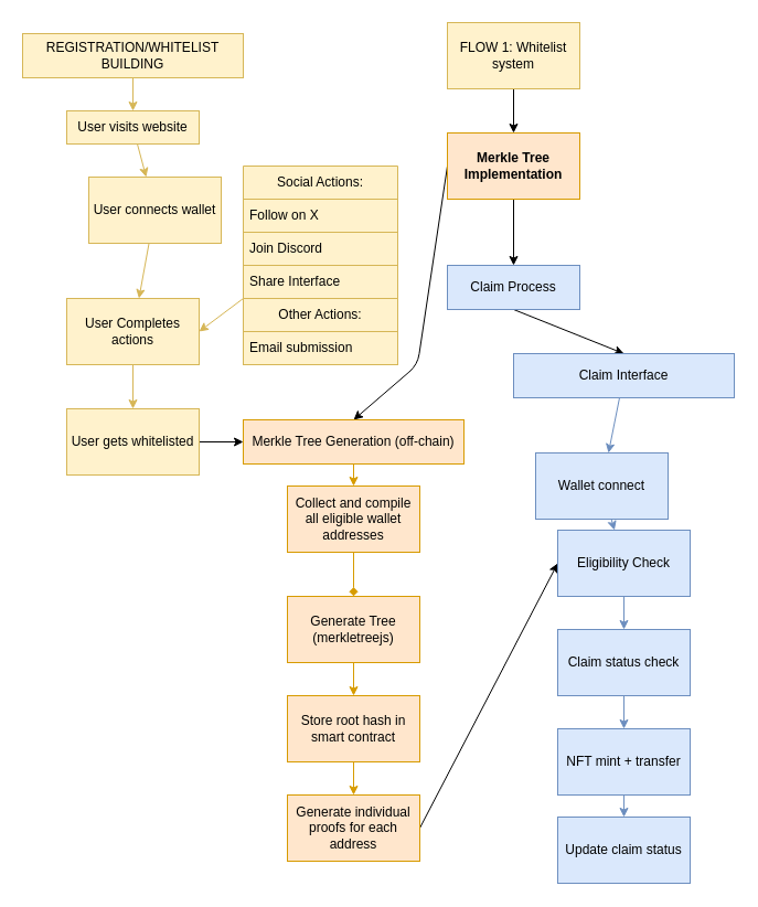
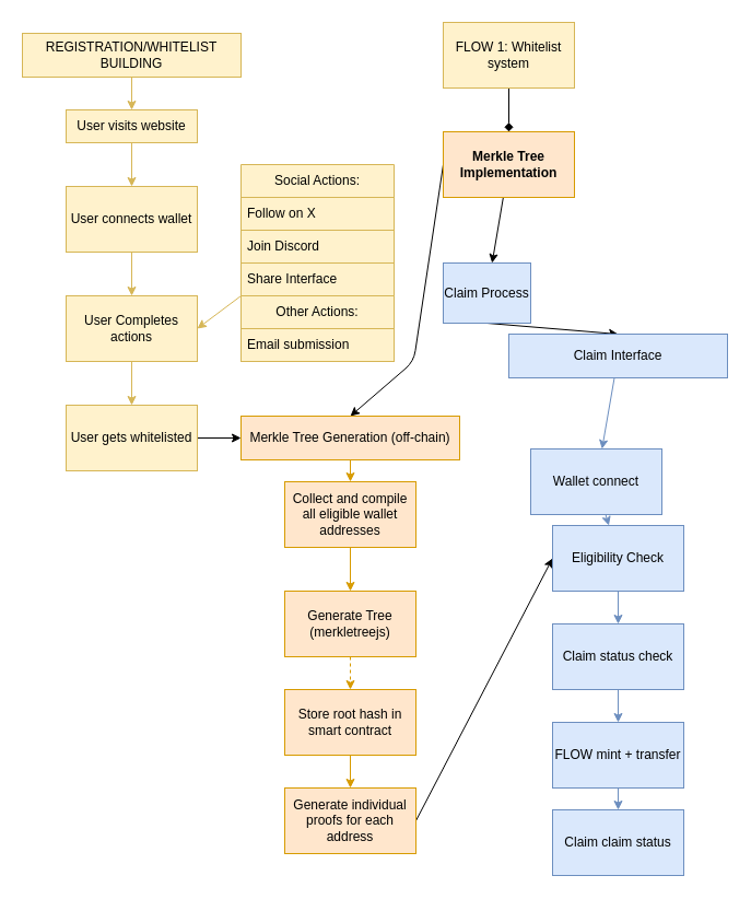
  <mxCell id="0" />
  <mxCell id="1" parent="0" />
- <mxCell id="2" style="edgeStyle=none;html=1;exitX=0.5;exitY=1;exitDx=0;exitDy=0;entryX=0.5;entryY=0;entryDx=0;entryDy=0;" parent="1" source="3" target="6" edge="1"><mxGeometry relative="1" as="geometry" /></mxCell>
+ <mxCell id="2" style="edgeStyle=none;html=1;exitX=0.5;exitY=1;exitDx=0;exitDy=0;entryX=0.5;entryY=0;entryDx=0;entryDy=0;endArrow=diamond;" parent="1" source="3" target="6" edge="1"><mxGeometry relative="1" as="geometry" /></mxCell>
  <mxCell id="3" value="FLOW 1: Whitelist system" style="whiteSpace=wrap;html=1;fillColor=#fff2cc;strokeColor=#d6b656;" parent="1" vertex="1"><mxGeometry x="405" y="20" width="120" height="60" as="geometry" /></mxCell>
  <mxCell id="4" value="" style="edgeStyle=none;html=1;" parent="1" source="6" target="8" edge="1"><mxGeometry relative="1" as="geometry" /></mxCell>
  <mxCell id="5" style="edgeStyle=none;html=1;exitX=0;exitY=0.5;exitDx=0;exitDy=0;entryX=0.5;entryY=0;entryDx=0;entryDy=0;" parent="1" source="6" target="28" edge="1"><mxGeometry relative="1" as="geometry"><Array as="points"><mxPoint x="378" y="330" /></Array></mxGeometry></mxCell>
  <mxCell id="6" value="&lt;b&gt;Merkle Tree Implementation&lt;/b&gt;" style="whiteSpace=wrap;html=1;fillColor=#ffe6cc;strokeColor=#d79b00;" parent="1" vertex="1"><mxGeometry x="405" y="120" width="120" height="60" as="geometry" /></mxCell>
  <mxCell id="7" style="edgeStyle=none;html=1;exitX=0.5;exitY=1;exitDx=0;exitDy=0;entryX=0.5;entryY=0;entryDx=0;entryDy=0;" parent="1" source="8" target="38" edge="1"><mxGeometry relative="1" as="geometry" /></mxCell>
- <mxCell id="8" value="Claim Process" style="whiteSpace=wrap;html=1;fillColor=#dae8fc;strokeColor=#6c8ebf;" parent="1" vertex="1"><mxGeometry x="405" y="240" width="120" height="40" as="geometry" /></mxCell>
+ <mxCell id="8" value="Claim Process" style="whiteSpace=wrap;html=1;fillColor=#dae8fc;strokeColor=#6c8ebf;" parent="1" vertex="1"><mxGeometry x="405" y="240" width="80" height="55" as="geometry" /></mxCell>
  <mxCell id="9" value="" style="edgeStyle=none;html=1;fillColor=#fff2cc;strokeColor=#d6b656;" parent="1" source="10" target="17" edge="1"><mxGeometry relative="1" as="geometry" /></mxCell>
  <mxCell id="10" value="REGISTRATION/WHITELIST BUILDING" style="whiteSpace=wrap;html=1;fillColor=#fff2cc;strokeColor=#d6b656;" parent="1" vertex="1"><mxGeometry x="20" y="30" width="200" height="40" as="geometry" /></mxCell>
  <mxCell id="11" value="" style="edgeStyle=none;html=1;fillColor=#fff2cc;strokeColor=#d6b656;" parent="1" source="12" target="25" edge="1"><mxGeometry relative="1" as="geometry" /></mxCell>
  <mxCell id="12" value="Social Actions:" style="swimlane;fontStyle=0;childLayout=stackLayout;horizontal=1;startSize=30;horizontalStack=0;resizeParent=1;resizeParentMax=0;resizeLast=0;collapsible=1;marginBottom=0;whiteSpace=wrap;html=1;fillColor=#fff2cc;strokeColor=#d6b656;" parent="1" vertex="1"><mxGeometry x="220" y="150" width="140" height="120" as="geometry"><mxRectangle x="330" y="260" width="80" height="30" as="alternateBounds" /></mxGeometry></mxCell>
  <mxCell id="13" value="Follow on X" style="text;strokeColor=#d6b656;fillColor=#fff2cc;align=left;verticalAlign=middle;spacingLeft=4;spacingRight=4;overflow=hidden;points=[[0,0.5],[1,0.5]];portConstraint=eastwest;rotatable=0;whiteSpace=wrap;html=1;" parent="12" vertex="1"><mxGeometry y="30" width="140" height="30" as="geometry" /></mxCell>
  <mxCell id="14" value="Join Discord" style="text;strokeColor=#d6b656;fillColor=#fff2cc;align=left;verticalAlign=middle;spacingLeft=4;spacingRight=4;overflow=hidden;points=[[0,0.5],[1,0.5]];portConstraint=eastwest;rotatable=0;whiteSpace=wrap;html=1;" parent="12" vertex="1"><mxGeometry y="60" width="140" height="30" as="geometry" /></mxCell>
  <mxCell id="15" value="Share Interface" style="text;strokeColor=#d6b656;fillColor=#fff2cc;align=left;verticalAlign=middle;spacingLeft=4;spacingRight=4;overflow=hidden;points=[[0,0.5],[1,0.5]];portConstraint=eastwest;rotatable=0;whiteSpace=wrap;html=1;" parent="12" vertex="1"><mxGeometry y="90" width="140" height="30" as="geometry" /></mxCell>
  <mxCell id="16" value="" style="edgeStyle=none;html=1;fillColor=#fff2cc;strokeColor=#d6b656;" parent="1" source="17" target="19" edge="1"><mxGeometry relative="1" as="geometry" /></mxCell>
  <mxCell id="17" value="User visits website" style="whiteSpace=wrap;html=1;fillColor=#fff2cc;strokeColor=#d6b656;" parent="1" vertex="1"><mxGeometry x="60" y="100" width="120" height="30" as="geometry" /></mxCell>
  <mxCell id="18" value="" style="edgeStyle=none;html=1;fillColor=#fff2cc;strokeColor=#d6b656;" parent="1" source="19" target="21" edge="1"><mxGeometry relative="1" as="geometry" /></mxCell>
- <mxCell id="19" value="User connects wallet" style="whiteSpace=wrap;html=1;fillColor=#fff2cc;strokeColor=#d6b656;" parent="1" vertex="1"><mxGeometry x="80" y="160" width="120" height="60" as="geometry" /></mxCell>
+ <mxCell id="19" value="User connects wallet" style="whiteSpace=wrap;html=1;fillColor=#fff2cc;strokeColor=#d6b656;" parent="1" vertex="1"><mxGeometry x="60" y="170" width="120" height="60" as="geometry" /></mxCell>
  <mxCell id="20" value="" style="edgeStyle=none;html=1;fillColor=#fff2cc;strokeColor=#d6b656;" parent="1" source="21" target="23" edge="1"><mxGeometry relative="1" as="geometry" /></mxCell>
  <mxCell id="21" value="User Completes actions" style="whiteSpace=wrap;html=1;fillColor=#fff2cc;strokeColor=#d6b656;" parent="1" vertex="1"><mxGeometry x="60" y="270" width="120" height="60" as="geometry" /></mxCell>
  <mxCell id="22" style="edgeStyle=none;html=1;exitX=1;exitY=0.5;exitDx=0;exitDy=0;entryX=0;entryY=0.5;entryDx=0;entryDy=0;" parent="1" source="23" target="28" edge="1"><mxGeometry relative="1" as="geometry" /></mxCell>
  <mxCell id="23" value="User gets whitelisted" style="whiteSpace=wrap;html=1;fillColor=#fff2cc;strokeColor=#d6b656;" parent="1" vertex="1"><mxGeometry x="60" y="370" width="120" height="60" as="geometry" /></mxCell>
  <mxCell id="24" style="edgeStyle=none;html=1;exitX=0;exitY=0;exitDx=0;exitDy=0;entryX=1;entryY=0.5;entryDx=0;entryDy=0;fillColor=#fff2cc;strokeColor=#d6b656;" parent="1" source="25" target="21" edge="1"><mxGeometry relative="1" as="geometry" /></mxCell>
  <mxCell id="25" value="Other Actions:" style="swimlane;fontStyle=0;childLayout=stackLayout;horizontal=1;startSize=30;horizontalStack=0;resizeParent=1;resizeParentMax=0;resizeLast=0;collapsible=1;marginBottom=0;whiteSpace=wrap;html=1;fillColor=#fff2cc;strokeColor=#d6b656;" parent="1" vertex="1"><mxGeometry x="220" y="270" width="140" height="60" as="geometry"><mxRectangle x="302" y="290" width="80" height="30" as="alternateBounds" /></mxGeometry></mxCell>
  <mxCell id="26" value="Email submission" style="text;strokeColor=#d6b656;fillColor=#fff2cc;align=left;verticalAlign=middle;spacingLeft=4;spacingRight=4;overflow=hidden;points=[[0,0.5],[1,0.5]];portConstraint=eastwest;rotatable=0;whiteSpace=wrap;html=1;" parent="25" vertex="1"><mxGeometry y="30" width="140" height="30" as="geometry" /></mxCell>
  <mxCell id="27" value="" style="edgeStyle=none;html=1;fillColor=#ffe6cc;strokeColor=#d79b00;" parent="1" source="28" target="30" edge="1"><mxGeometry relative="1" as="geometry" /></mxCell>
  <mxCell id="28" value="Merkle Tree Generation (off-chain)" style="whiteSpace=wrap;html=1;fillColor=#ffe6cc;strokeColor=#d79b00;" parent="1" vertex="1"><mxGeometry x="220" y="380" width="200" height="40" as="geometry" /></mxCell>
- <mxCell id="29" value="" style="edgeStyle=none;html=1;fillColor=#ffe6cc;strokeColor=#d79b00;endArrow=diamond;" parent="1" source="30" target="32" edge="1"><mxGeometry relative="1" as="geometry" /></mxCell>
+ <mxCell id="29" value="" style="edgeStyle=none;html=1;fillColor=#ffe6cc;strokeColor=#d79b00;" parent="1" source="30" target="32" edge="1"><mxGeometry relative="1" as="geometry" /></mxCell>
  <mxCell id="30" value="Collect and compile all eligible wallet addresses" style="whiteSpace=wrap;html=1;fillColor=#ffe6cc;strokeColor=#d79b00;" parent="1" vertex="1"><mxGeometry x="260" y="440" width="120" height="60" as="geometry" /></mxCell>
- <mxCell id="31" value="" style="edgeStyle=none;html=1;fillColor=#ffe6cc;strokeColor=#d79b00;" parent="1" source="32" target="34" edge="1"><mxGeometry relative="1" as="geometry" /></mxCell>
+ <mxCell id="31" value="" style="edgeStyle=none;html=1;fillColor=#ffe6cc;strokeColor=#d79b00;dashed=1;" parent="1" source="32" target="34" edge="1"><mxGeometry relative="1" as="geometry" /></mxCell>
  <mxCell id="32" value="Generate Tree (merkletreejs)" style="whiteSpace=wrap;html=1;fillColor=#ffe6cc;strokeColor=#d79b00;" parent="1" vertex="1"><mxGeometry x="260" y="540" width="120" height="60" as="geometry" /></mxCell>
  <mxCell id="33" value="" style="edgeStyle=none;html=1;fillColor=#ffe6cc;strokeColor=#d79b00;" parent="1" source="34" target="36" edge="1"><mxGeometry relative="1" as="geometry" /></mxCell>
  <mxCell id="34" value="Store root hash in smart contract" style="whiteSpace=wrap;html=1;fillColor=#ffe6cc;strokeColor=#d79b00;" parent="1" vertex="1"><mxGeometry x="260" y="630" width="120" height="60" as="geometry" /></mxCell>
  <mxCell id="35" style="edgeStyle=none;html=1;exitX=1;exitY=0.5;exitDx=0;exitDy=0;entryX=0;entryY=0.5;entryDx=0;entryDy=0;" parent="1" source="36" target="42" edge="1"><mxGeometry relative="1" as="geometry" /></mxCell>
  <mxCell id="36" value="Generate individual proofs for each address" style="whiteSpace=wrap;html=1;fillColor=#ffe6cc;strokeColor=#d79b00;" parent="1" vertex="1"><mxGeometry x="260" y="720" width="120" height="60" as="geometry" /></mxCell>
  <mxCell id="37" value="" style="edgeStyle=none;html=1;fillColor=#dae8fc;strokeColor=#6c8ebf;" parent="1" source="38" target="40" edge="1"><mxGeometry relative="1" as="geometry" /></mxCell>
- <mxCell id="38" value="Claim Interface" style="whiteSpace=wrap;html=1;fillColor=#dae8fc;strokeColor=#6c8ebf;" parent="1" vertex="1"><mxGeometry x="465" y="320" width="200" height="40" as="geometry" /></mxCell>
+ <mxCell id="38" value="Claim Interface" style="whiteSpace=wrap;html=1;fillColor=#dae8fc;strokeColor=#6c8ebf;" parent="1" vertex="1"><mxGeometry x="465" y="305" width="200" height="40" as="geometry" /></mxCell>
  <mxCell id="39" value="" style="edgeStyle=none;html=1;fillColor=#dae8fc;strokeColor=#6c8ebf;" parent="1" source="40" target="42" edge="1"><mxGeometry relative="1" as="geometry" /></mxCell>
  <mxCell id="40" value="Wallet connect" style="whiteSpace=wrap;html=1;fillColor=#dae8fc;strokeColor=#6c8ebf;" parent="1" vertex="1"><mxGeometry x="485" y="410" width="120" height="60" as="geometry" /></mxCell>
  <mxCell id="41" value="" style="edgeStyle=none;html=1;fillColor=#dae8fc;strokeColor=#6c8ebf;" parent="1" source="42" target="44" edge="1"><mxGeometry relative="1" as="geometry" /></mxCell>
  <mxCell id="42" value="Eligibility Check" style="whiteSpace=wrap;html=1;fillColor=#dae8fc;strokeColor=#6c8ebf;" parent="1" vertex="1"><mxGeometry x="505" y="480" width="120" height="60" as="geometry" /></mxCell>
  <mxCell id="43" value="" style="edgeStyle=none;html=1;fillColor=#dae8fc;strokeColor=#6c8ebf;" parent="1" source="44" target="46" edge="1"><mxGeometry relative="1" as="geometry" /></mxCell>
  <mxCell id="44" value="Claim status check" style="whiteSpace=wrap;html=1;fillColor=#dae8fc;strokeColor=#6c8ebf;" parent="1" vertex="1"><mxGeometry x="505" y="570" width="120" height="60" as="geometry" /></mxCell>
  <mxCell id="45" value="" style="edgeStyle=none;html=1;fillColor=#dae8fc;strokeColor=#6c8ebf;" parent="1" source="46" target="47" edge="1"><mxGeometry relative="1" as="geometry" /></mxCell>
- <mxCell id="46" value="NFT mint + transfer" style="whiteSpace=wrap;html=1;fillColor=#dae8fc;strokeColor=#6c8ebf;" parent="1" vertex="1"><mxGeometry x="505" y="660" width="120" height="60" as="geometry" /></mxCell>
- <mxCell id="47" value="Update claim status" style="whiteSpace=wrap;html=1;fillColor=#dae8fc;strokeColor=#6c8ebf;" parent="1" vertex="1"><mxGeometry x="505" y="740" width="120" height="60" as="geometry" /></mxCell>
+ <mxCell id="46" value="FLOW mint + transfer" style="whiteSpace=wrap;html=1;fillColor=#dae8fc;strokeColor=#6c8ebf;" parent="1" vertex="1"><mxGeometry x="505" y="660" width="120" height="60" as="geometry" /></mxCell>
+ <mxCell id="47" value="Claim claim status" style="whiteSpace=wrap;html=1;fillColor=#dae8fc;strokeColor=#6c8ebf;" parent="1" vertex="1"><mxGeometry x="505" y="740" width="120" height="60" as="geometry" /></mxCell>
